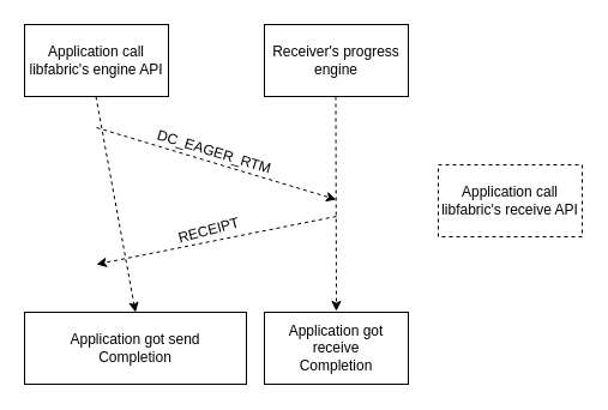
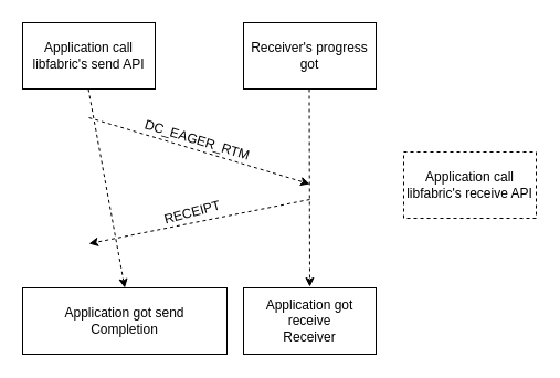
  <mxCell id="0" />
  <mxCell id="1" parent="0" />
- <mxCell id="2" value="Application call libfabric's engine API" style="rounded=0;whiteSpace=wrap;html=1;" parent="1" vertex="1"><mxGeometry x="20" y="20" width="120" height="60" as="geometry" /></mxCell>
- <mxCell id="3" value="Receiver's progress engine" style="rounded=0;whiteSpace=wrap;html=1;" parent="1" vertex="1"><mxGeometry x="220" y="20" width="120" height="60" as="geometry" /></mxCell>
+ <mxCell id="2" value="Application call libfabric's send API" style="rounded=0;whiteSpace=wrap;html=1;" parent="1" vertex="1"><mxGeometry x="20" y="20" width="120" height="60" as="geometry" /></mxCell>
+ <mxCell id="3" value="Receiver's progress got" style="rounded=0;whiteSpace=wrap;html=1;" parent="1" vertex="1"><mxGeometry x="220" y="20" width="120" height="60" as="geometry" /></mxCell>
  <mxCell id="4" value="" style="endArrow=classic;html=1;dashed=1;entryX=0.5;entryY=0;entryDx=0;entryDy=0;" parent="1" target="7" edge="1"><mxGeometry width="50" height="50" relative="1" as="geometry"><mxPoint x="79.5" y="80" as="sourcePoint" /><mxPoint x="80" y="250" as="targetPoint" /></mxGeometry></mxCell>
  <mxCell id="5" value="" style="endArrow=classic;html=1;dashed=1;" parent="1" edge="1"><mxGeometry width="50" height="50" relative="1" as="geometry"><mxPoint x="279.5" y="80" as="sourcePoint" /><mxPoint x="280" y="259" as="targetPoint" /></mxGeometry></mxCell>
  <mxCell id="6" value="" style="endArrow=classic;html=1;dashed=1;" parent="1" edge="1"><mxGeometry width="50" height="50" relative="1" as="geometry"><mxPoint x="80" y="106" as="sourcePoint" /><mxPoint x="280" y="166" as="targetPoint" /></mxGeometry></mxCell>
  <mxCell id="7" value="Application got send&lt;br&gt;Completion" style="rounded=0;whiteSpace=wrap;html=1;" parent="1" vertex="1"><mxGeometry x="20" y="260" width="185" height="60" as="geometry" /></mxCell>
- <mxCell id="8" value="Application got&lt;br&gt;receive&lt;br&gt;Completion" style="rounded=0;whiteSpace=wrap;html=1;" parent="1" vertex="1"><mxGeometry x="220" y="260" width="120" height="60" as="geometry" /></mxCell>
+ <mxCell id="8" value="Application got&lt;br&gt;receive&lt;br&gt;Receiver" style="rounded=0;whiteSpace=wrap;html=1;" parent="1" vertex="1"><mxGeometry x="220" y="260" width="120" height="60" as="geometry" /></mxCell>
  <mxCell id="9" value="DC_EAGER_RTM&amp;nbsp;" style="text;html=1;strokeColor=none;fillColor=none;align=center;verticalAlign=middle;whiteSpace=wrap;rounded=0;rotation=17;" parent="1" vertex="1"><mxGeometry x="160" y="117" width="40" height="20" as="geometry" /></mxCell>
  <mxCell id="10" value="Application call libfabric's receive API" style="rounded=0;whiteSpace=wrap;html=1;dashed=1;" parent="1" vertex="1"><mxGeometry x="365" y="137" width="120" height="60" as="geometry" /></mxCell>
  <mxCell id="11" value="" style="endArrow=classic;html=1;dashed=1;" edge="1" parent="1"><mxGeometry width="50" height="50" relative="1" as="geometry"><mxPoint x="280" y="180" as="sourcePoint" /><mxPoint x="80" y="220" as="targetPoint" /></mxGeometry></mxCell>
  <mxCell id="12" value="RECEIPT" style="text;html=1;strokeColor=none;fillColor=none;align=center;verticalAlign=middle;whiteSpace=wrap;rounded=0;rotation=-15;direction=west;" vertex="1" parent="1"><mxGeometry x="154" y="182" width="40" height="20" as="geometry" /></mxCell>
